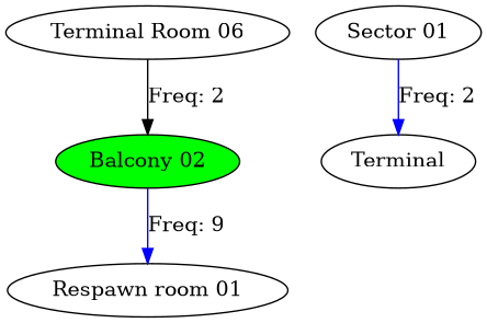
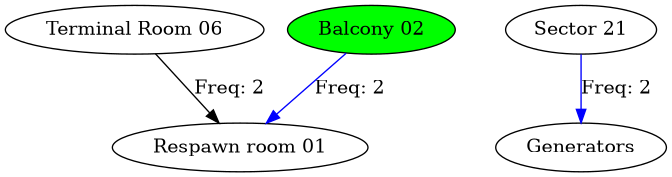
  digraph {
    edge [color=blue constraint=true]
    n1 [label="Terminal Room 06"]
    n2 [label="Respawn room 01"]
-   n3 [label="Sector 01"]
-   n4 [label=Terminal]
+   n3 [label="Sector 21"]
+   n4 [label=Generators]
    n5 [fillcolor=green label="Balcony 02" style=filled]
-   n1 -> n5 [color=black label="Freq: 2"]
+   n1 -> n2 [color=black label="Freq: 2"]
    n3 -> n4 [label="Freq: 2"]
-   n5 -> n2 [label="Freq: 9"]
+   n5 -> n2 [label="Freq: 2"]
  }
